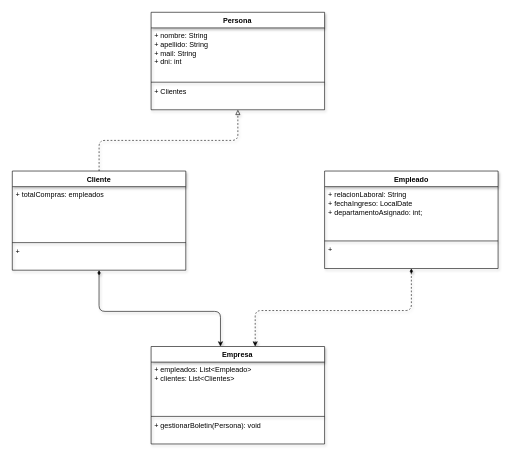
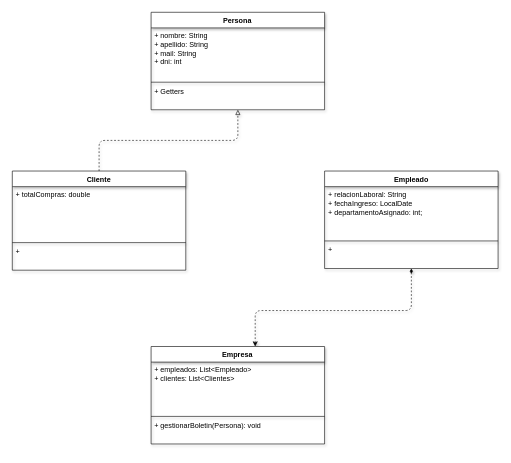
  <mxCell id="0" />
  <mxCell id="1" parent="0" />
  <mxCell id="2" value="" style="group" vertex="1" connectable="0" parent="1"><mxGeometry x="20" y="20" width="810" height="730" as="geometry" /></mxCell>
  <mxCell id="3" value="Persona" style="swimlane;fontStyle=1;align=center;verticalAlign=top;childLayout=stackLayout;horizontal=1;startSize=26;horizontalStack=0;resizeParent=1;resizeParentMax=0;resizeLast=0;collapsible=1;marginBottom=0;whiteSpace=wrap;html=1;backgroundOutline=0;swimlaneLine=1;shadow=1;" parent="2" vertex="1"><mxGeometry x="231.429" width="289.286" height="162.527" as="geometry" /></mxCell>
  <mxCell id="4" value="+ nombre: String&lt;div&gt;+ apellido: String&lt;/div&gt;&lt;div&gt;+ mail: String&lt;/div&gt;&lt;div&gt;+ dni: int&lt;/div&gt;&lt;div&gt;&lt;br&gt;&lt;/div&gt;" style="text;strokeColor=none;fillColor=none;align=left;verticalAlign=top;spacingLeft=4;spacingRight=4;overflow=hidden;rotatable=0;points=[[0,0.5],[1,0.5]];portConstraint=eastwest;whiteSpace=wrap;html=1;backgroundOutline=0;swimlaneLine=1;shadow=1;" parent="3" vertex="1"><mxGeometry y="26" width="289.286" height="89.16" as="geometry" /></mxCell>
  <mxCell id="5" value="" style="line;strokeWidth=1;fillColor=none;align=left;verticalAlign=middle;spacingTop=-1;spacingLeft=3;spacingRight=3;rotatable=0;labelPosition=right;points=[];portConstraint=eastwest;strokeColor=inherit;backgroundOutline=0;swimlaneLine=1;shadow=1;" parent="3" vertex="1"><mxGeometry y="115.16" width="289.286" height="2.786" as="geometry" /></mxCell>
- <mxCell id="6" value="+ Clientes" style="text;strokeColor=none;fillColor=none;align=left;verticalAlign=top;spacingLeft=4;spacingRight=4;overflow=hidden;rotatable=0;points=[[0,0.5],[1,0.5]];portConstraint=eastwest;whiteSpace=wrap;html=1;backgroundOutline=0;swimlaneLine=1;shadow=1;" parent="3" vertex="1"><mxGeometry y="117.947" width="289.286" height="44.58" as="geometry" /></mxCell>
+ <mxCell id="6" value="+ Getters" style="text;strokeColor=none;fillColor=none;align=left;verticalAlign=top;spacingLeft=4;spacingRight=4;overflow=hidden;rotatable=0;points=[[0,0.5],[1,0.5]];portConstraint=eastwest;whiteSpace=wrap;html=1;backgroundOutline=0;swimlaneLine=1;shadow=1;" parent="3" vertex="1"><mxGeometry y="117.947" width="289.286" height="44.58" as="geometry" /></mxCell>
  <mxCell id="7" style="edgeStyle=orthogonalEdgeStyle;html=1;entryX=0.5;entryY=1;entryDx=0;entryDy=0;endArrow=block;endFill=0;backgroundOutline=0;swimlaneLine=1;shadow=1;dashed=1;" parent="2" source="8" target="3" edge="1"><mxGeometry relative="1" as="geometry" /></mxCell>
  <mxCell id="8" value="Cliente" style="swimlane;fontStyle=1;align=center;verticalAlign=top;childLayout=stackLayout;horizontal=1;startSize=26;horizontalStack=0;resizeParent=1;resizeParentMax=0;resizeLast=0;collapsible=1;marginBottom=0;whiteSpace=wrap;html=1;backgroundOutline=0;swimlaneLine=1;shadow=1;" parent="2" vertex="1"><mxGeometry y="264.695" width="289.286" height="165.313" as="geometry" /></mxCell>
- <mxCell id="9" value="&lt;div&gt;+ totalCompras: empleados&lt;/div&gt;" style="text;align=left;verticalAlign=top;spacingLeft=4;spacingRight=4;overflow=hidden;rotatable=0;points=[[0,0.5],[1,0.5]];portConstraint=eastwest;whiteSpace=wrap;html=1;backgroundOutline=0;swimlaneLine=1;shadow=1;" parent="8" vertex="1"><mxGeometry y="26" width="289.286" height="91.947" as="geometry" /></mxCell>
+ <mxCell id="9" value="&lt;div&gt;+ totalCompras: double&lt;/div&gt;" style="text;align=left;verticalAlign=top;spacingLeft=4;spacingRight=4;overflow=hidden;rotatable=0;points=[[0,0.5],[1,0.5]];portConstraint=eastwest;whiteSpace=wrap;html=1;backgroundOutline=0;swimlaneLine=1;shadow=1;" parent="8" vertex="1"><mxGeometry y="26" width="289.286" height="91.947" as="geometry" /></mxCell>
  <mxCell id="10" value="" style="line;strokeWidth=1;fillColor=none;align=left;verticalAlign=middle;spacingTop=-1;spacingLeft=3;spacingRight=3;rotatable=0;labelPosition=right;points=[];portConstraint=eastwest;strokeColor=inherit;backgroundOutline=0;swimlaneLine=1;shadow=1;" parent="8" vertex="1"><mxGeometry y="117.947" width="289.286" height="2.786" as="geometry" /></mxCell>
  <mxCell id="11" value="+&amp;nbsp;" style="text;strokeColor=none;fillColor=none;align=left;verticalAlign=top;spacingLeft=4;spacingRight=4;overflow=hidden;rotatable=0;points=[[0,0.5],[1,0.5]];portConstraint=eastwest;whiteSpace=wrap;html=1;backgroundOutline=0;swimlaneLine=1;shadow=1;" parent="8" vertex="1"><mxGeometry y="120.733" width="289.286" height="44.58" as="geometry" /></mxCell>
  <mxCell id="12" value="Empleado" style="swimlane;fontStyle=1;align=center;verticalAlign=top;childLayout=stackLayout;horizontal=1;startSize=26;horizontalStack=0;resizeParent=1;resizeParentMax=0;resizeLast=0;collapsible=1;marginBottom=0;whiteSpace=wrap;html=1;backgroundOutline=0;swimlaneLine=1;shadow=1;" parent="2" vertex="1"><mxGeometry x="520.714" y="264.695" width="289.286" height="162.527" as="geometry"><mxRectangle x="520" y="380" width="90" height="30" as="alternateBounds" /></mxGeometry></mxCell>
  <mxCell id="13" value="&lt;div&gt;+ relacionLaboral: String&lt;/div&gt;&lt;div&gt;+ fechaIngreso: LocalDate&lt;/div&gt;&lt;div&gt;+ departamentoAsignado: int;&lt;/div&gt;" style="text;strokeColor=none;fillColor=none;align=left;verticalAlign=top;spacingLeft=4;spacingRight=4;overflow=hidden;rotatable=0;points=[[0,0.5],[1,0.5]];portConstraint=eastwest;whiteSpace=wrap;html=1;backgroundOutline=0;swimlaneLine=1;shadow=1;" parent="12" vertex="1"><mxGeometry y="26" width="289.286" height="89.16" as="geometry" /></mxCell>
  <mxCell id="14" value="" style="line;strokeWidth=1;fillColor=none;align=left;verticalAlign=middle;spacingTop=-1;spacingLeft=3;spacingRight=3;rotatable=0;labelPosition=right;points=[];portConstraint=eastwest;strokeColor=inherit;backgroundOutline=0;swimlaneLine=1;shadow=1;" parent="12" vertex="1"><mxGeometry y="115.16" width="289.286" height="2.786" as="geometry" /></mxCell>
  <mxCell id="15" value="+&amp;nbsp;" style="text;strokeColor=none;fillColor=none;align=left;verticalAlign=top;spacingLeft=4;spacingRight=4;overflow=hidden;rotatable=0;points=[[0,0.5],[1,0.5]];portConstraint=eastwest;whiteSpace=wrap;html=1;backgroundOutline=0;swimlaneLine=1;shadow=1;" parent="12" vertex="1"><mxGeometry y="117.947" width="289.286" height="44.58" as="geometry" /></mxCell>
- <mxCell id="16" style="edgeStyle=orthogonalEdgeStyle;html=1;entryX=0.5;entryY=1;entryDx=0;entryDy=0;endArrow=diamondThin;endFill=1;startArrow=classic;startFill=1;backgroundOutline=0;swimlaneLine=1;shadow=1;" parent="2" source="18" target="8" edge="1"><mxGeometry relative="1" as="geometry"><Array as="points"><mxPoint x="347.143" y="498.74" /><mxPoint x="144.643" y="498.74" /></Array></mxGeometry></mxCell>
  <mxCell id="17" style="edgeStyle=orthogonalEdgeStyle;html=1;entryX=0.5;entryY=1;entryDx=0;entryDy=0;endArrow=diamondThin;endFill=1;startArrow=classic;startFill=1;backgroundOutline=0;swimlaneLine=1;shadow=1;dashed=1;" parent="2" source="18" target="12" edge="1"><mxGeometry relative="1" as="geometry"><Array as="points"><mxPoint x="405.0" y="497.347" /><mxPoint x="665.357" y="497.347" /></Array></mxGeometry></mxCell>
  <mxCell id="18" value="Empresa" style="swimlane;fontStyle=1;align=center;verticalAlign=top;childLayout=stackLayout;horizontal=1;startSize=26;horizontalStack=0;resizeParent=1;resizeParentMax=0;resizeLast=0;collapsible=1;marginBottom=0;whiteSpace=wrap;html=1;backgroundOutline=0;swimlaneLine=1;shadow=1;" parent="2" vertex="1"><mxGeometry x="231.429" y="557.252" width="289.286" height="162.527" as="geometry" /></mxCell>
  <mxCell id="19" value="&lt;div&gt;+ empleados: List&amp;lt;Empleado&amp;gt;&lt;/div&gt;&lt;div&gt;+ clientes: List&amp;lt;Clientes&amp;gt;&lt;/div&gt;" style="text;strokeColor=none;fillColor=none;align=left;verticalAlign=top;spacingLeft=4;spacingRight=4;overflow=hidden;rotatable=0;points=[[0,0.5],[1,0.5]];portConstraint=eastwest;whiteSpace=wrap;html=1;backgroundOutline=0;swimlaneLine=1;shadow=1;" parent="18" vertex="1"><mxGeometry y="26" width="289.286" height="89.16" as="geometry" /></mxCell>
  <mxCell id="20" value="" style="line;strokeWidth=1;fillColor=none;align=left;verticalAlign=middle;spacingTop=-1;spacingLeft=3;spacingRight=3;rotatable=0;labelPosition=right;points=[];portConstraint=eastwest;strokeColor=inherit;backgroundOutline=0;swimlaneLine=1;shadow=1;" parent="18" vertex="1"><mxGeometry y="115.16" width="289.286" height="2.786" as="geometry" /></mxCell>
  <mxCell id="21" value="+ gestionarBoletin(Persona): void" style="text;strokeColor=none;fillColor=none;align=left;verticalAlign=top;spacingLeft=4;spacingRight=4;overflow=hidden;rotatable=0;points=[[0,0.5],[1,0.5]];portConstraint=eastwest;whiteSpace=wrap;html=1;backgroundOutline=0;swimlaneLine=1;shadow=1;" parent="18" vertex="1"><mxGeometry y="117.947" width="289.286" height="44.58" as="geometry" /></mxCell>
